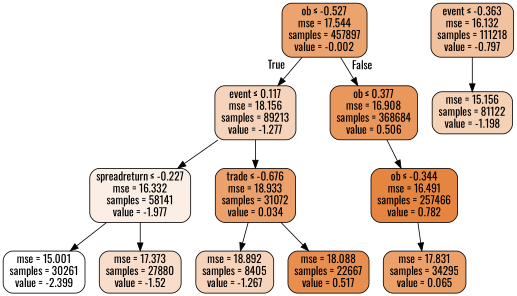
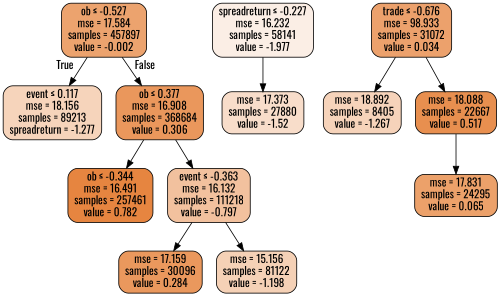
  digraph {
    fontname=Oswald
    node [color=black fontname=Oswald shape=box style="filled, rounded"]
    edge [fontname=Oswald]
-   n1 [fillcolor="#e58139ba" label=<ob &le; -0.527<br/>mse = 17.544<br/>samples = 457897<br/>value = -0.002>]
-   n2 [fillcolor="#e5813957" label=<event &le; 0.117<br/>mse = 18.156<br/>samples = 89213<br/>value = -1.277>]
-   n3 [fillcolor="#e58139d2" label=<ob &le; 0.377<br/>mse = 16.908<br/>samples = 368684<br/>value = 0.506>]
-   n4 [fillcolor="#e5813921" label=<spreadreturn &le; -0.227<br/>mse = 16.332<br/>samples = 58141<br/>value = -1.977>]
-   n5 [fillcolor="#e58139bd" label=<trade &le; -0.676<br/>mse = 18.933<br/>samples = 31072<br/>value = 0.034>]
-   n6 [fillcolor="#e58139f6" label=<ob &le; -0.344<br/>mse = 16.491<br/>samples = 257466<br/>value = 0.782>]
+   n1 [fillcolor="#e58139ba" label=<ob &le; -0.527<br/>mse = 17.584<br/>samples = 457897<br/>value = -0.002>]
+   n2 [fillcolor="#e5813957" label=<event &le; 0.117<br/>mse = 18.156<br/>samples = 89213<br/>spreadreturn = -1.277>]
+   n3 [fillcolor="#e58139d2" label=<ob &le; 0.377<br/>mse = 16.908<br/>samples = 368684<br/>value = 0.306>]
+   n4 [fillcolor="#e5813921" label=<spreadreturn &le; -0.227<br/>mse = 16.232<br/>samples = 58141<br/>value = -1.977>]
+   n5 [fillcolor="#e58139bd" label=<trade &le; -0.676<br/>mse = 98.933<br/>samples = 31072<br/>value = 0.034>]
+   n6 [fillcolor="#e58139f6" label=<ob &le; -0.344<br/>mse = 16.491<br/>samples = 257461<br/>value = 0.782>]
    n7 [fillcolor="#e581397c" label=<event &le; -0.363<br/>mse = 16.132<br/>samples = 111218<br/>value = -0.797>]
-   n8 [fillcolor="#e5813900" label=<mse = 15.001<br/>samples = 30261<br/>value = -2.399>]
    n9 [fillcolor="#e5813944" label=<mse = 17.373<br/>samples = 27880<br/>value = -1.52>]
    n10 [fillcolor="#e5813958" label=<mse = 18.892<br/>samples = 8405<br/>value = -1.267>]
    n11 [fillcolor="#e58139e2" label=<mse = 18.088<br/>samples = 22667<br/>value = 0.517>]
-   n12 [fillcolor="#e58139bf" label=<mse = 17.831<br/>samples = 34295<br/>value = 0.065>]
+   n12 [fillcolor="#e58139bf" label=<mse = 17.831<br/>samples = 24295<br/>value = 0.065>]
+   n13 [fillcolor="#e58139d0" label=<mse = 17.159<br/>samples = 30096<br/>value = 0.284>]
    n14 [fillcolor="#e581395d" label=<mse = 15.156<br/>samples = 81122<br/>value = -1.198>]
    n1 -> n2 [headlabel=True labelangle=45 labeldistance=2.5]
    n1 -> n3 [headlabel=False labelangle=-45 labeldistance=2.5]
-   n2 -> n4
-   n2 -> n5
    n3 -> n6
-   n4 -> n8
+   n3 -> n7
    n4 -> n9
    n5 -> n10
    n5 -> n11
-   n6 -> n12
+   n11 -> n12
+   n7 -> n13
    n7 -> n14
  }
